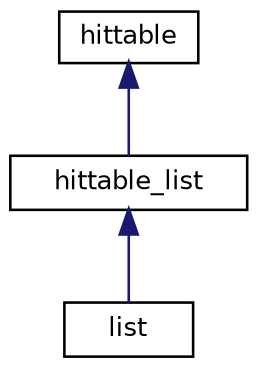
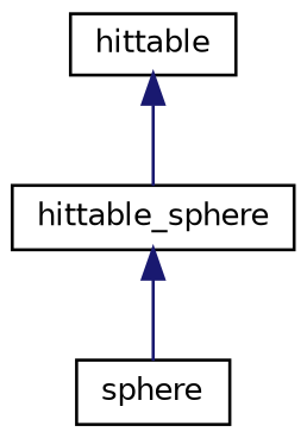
  digraph {
    rankdir=TB
    node [color=black fillcolor=white fontname=Helvetica fontsize=10 shape=record style=filled]
    edge [color=midnightblue dir=back fontname=Helvetica fontsize=10 labelfontname=Helvetica labelfontsize=10 style=solid]
    n1 [height=0.2 label=hittable width=0.4]
-   n2 [height=0.2 label=hittable_list width=0.4]
-   n3 [height=0.2 label=list width=0.4]
+   n2 [height=0.2 label=hittable_sphere width=0.4]
+   n3 [height=0.2 label=sphere width=0.4]
    n1 -> n2
    n2 -> n3
  }
